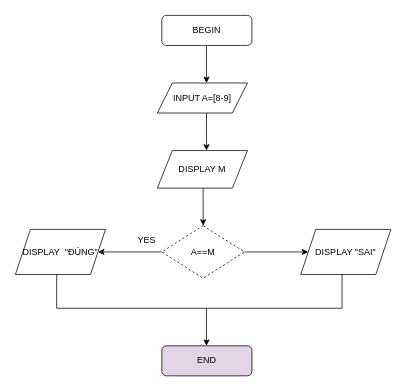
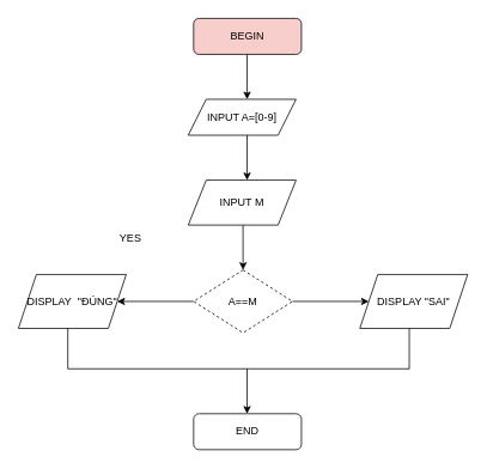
  <mxCell id="0" />
  <mxCell id="1" parent="0" />
- <mxCell id="2" value="BEGIN" style="rounded=1;whiteSpace=wrap;html=1;" vertex="1" parent="1"><mxGeometry x="215" y="20" width="120" height="40" as="geometry" /></mxCell>
+ <mxCell id="2" value="BEGIN" style="rounded=1;whiteSpace=wrap;html=1;fillColor=#f8cecc;" vertex="1" parent="1"><mxGeometry x="215" y="20" width="120" height="40" as="geometry" /></mxCell>
  <mxCell id="3" value="" style="endArrow=classic;html=1;" edge="1" parent="1"><mxGeometry width="50" height="50" relative="1" as="geometry"><mxPoint x="274.5" y="60" as="sourcePoint" /><mxPoint x="274.5" y="110" as="targetPoint" /></mxGeometry></mxCell>
- <mxCell id="4" value="INPUT A=[8-9]" style="shape=parallelogram;perimeter=parallelogramPerimeter;whiteSpace=wrap;html=1;fixedSize=1;" vertex="1" parent="1"><mxGeometry x="209" y="110" width="120" height="40" as="geometry" /></mxCell>
+ <mxCell id="4" value="INPUT A=[0-9]" style="shape=parallelogram;perimeter=parallelogramPerimeter;whiteSpace=wrap;html=1;fixedSize=1;" vertex="1" parent="1"><mxGeometry x="209" y="110" width="120" height="40" as="geometry" /></mxCell>
  <mxCell id="5" value="" style="endArrow=classic;html=1;" edge="1" parent="1"><mxGeometry width="50" height="50" relative="1" as="geometry"><mxPoint x="274.5" y="150" as="sourcePoint" /><mxPoint x="274.5" y="200" as="targetPoint" /></mxGeometry></mxCell>
  <mxCell id="6" value="" style="edgeStyle=orthogonalEdgeStyle;rounded=0;orthogonalLoop=1;jettySize=auto;html=1;" edge="1" parent="1" source="7" target="10"><mxGeometry relative="1" as="geometry"><Array as="points"><mxPoint x="270" y="260" /><mxPoint x="270" y="260" /></Array></mxGeometry></mxCell>
- <mxCell id="7" value="DISPLAY M" style="shape=parallelogram;perimeter=parallelogramPerimeter;whiteSpace=wrap;html=1;fixedSize=1;" vertex="1" parent="1"><mxGeometry x="209" y="200" width="120" height="50" as="geometry" /></mxCell>
+ <mxCell id="7" value="INPUT M" style="shape=parallelogram;perimeter=parallelogramPerimeter;whiteSpace=wrap;html=1;fixedSize=1;" vertex="1" parent="1"><mxGeometry x="209" y="200" width="120" height="50" as="geometry" /></mxCell>
  <mxCell id="8" value="" style="edgeStyle=orthogonalEdgeStyle;rounded=0;orthogonalLoop=1;jettySize=auto;html=1;" edge="1" parent="1" source="10" target="11"><mxGeometry relative="1" as="geometry" /></mxCell>
  <mxCell id="9" value="" style="edgeStyle=orthogonalEdgeStyle;rounded=0;orthogonalLoop=1;jettySize=auto;html=1;" edge="1" parent="1" source="10" target="13"><mxGeometry relative="1" as="geometry" /></mxCell>
  <mxCell id="10" value="A==M" style="rhombus;whiteSpace=wrap;html=1;dashed=1;" vertex="1" parent="1"><mxGeometry x="215" y="300" width="110" height="70" as="geometry" /></mxCell>
  <mxCell id="11" value="DISPLAY&amp;nbsp; &quot;ĐÚNG&quot;" style="shape=parallelogram;perimeter=parallelogramPerimeter;whiteSpace=wrap;html=1;fixedSize=1;" vertex="1" parent="1"><mxGeometry x="20" y="305" width="120" height="60" as="geometry" /></mxCell>
- <mxCell id="12" value="YES" style="text;html=1;strokeColor=none;fillColor=none;align=center;verticalAlign=middle;whiteSpace=wrap;rounded=0;" vertex="1" parent="1"><mxGeometry x="175" y="310" width="40" height="20" as="geometry" /></mxCell>
+ <mxCell id="12" value="YES" style="text;html=1;strokeColor=none;fillColor=none;align=center;verticalAlign=middle;whiteSpace=wrap;rounded=0;" vertex="1" parent="1"><mxGeometry x="125" y="255" width="40" height="20" as="geometry" /></mxCell>
  <mxCell id="13" value="DISPLAY &quot;SAI&quot;" style="shape=parallelogram;perimeter=parallelogramPerimeter;whiteSpace=wrap;html=1;fixedSize=1;" vertex="1" parent="1"><mxGeometry x="400" y="305" width="120" height="60" as="geometry" /></mxCell>
  <mxCell id="14" value="" style="endArrow=none;html=1;" edge="1" parent="1"><mxGeometry width="50" height="50" relative="1" as="geometry"><mxPoint x="75" y="410" as="sourcePoint" /><mxPoint x="75" y="365" as="targetPoint" /></mxGeometry></mxCell>
  <mxCell id="15" value="" style="endArrow=none;html=1;" edge="1" parent="1"><mxGeometry width="50" height="50" relative="1" as="geometry"><mxPoint x="455" y="410" as="sourcePoint" /><mxPoint x="455" y="365" as="targetPoint" /><Array as="points" /></mxGeometry></mxCell>
  <mxCell id="16" value="" style="endArrow=none;html=1;" edge="1" parent="1"><mxGeometry width="50" height="50" relative="1" as="geometry"><mxPoint x="75" y="410" as="sourcePoint" /><mxPoint x="455" y="410" as="targetPoint" /></mxGeometry></mxCell>
  <mxCell id="17" value="" style="endArrow=classic;html=1;" edge="1" parent="1"><mxGeometry width="50" height="50" relative="1" as="geometry"><mxPoint x="274.5" y="410" as="sourcePoint" /><mxPoint x="274.5" y="460" as="targetPoint" /></mxGeometry></mxCell>
- <mxCell id="18" value="END" style="rounded=1;whiteSpace=wrap;html=1;fillColor=#e1d5e7;" vertex="1" parent="1"><mxGeometry x="215" y="460" width="120" height="40" as="geometry" /></mxCell>
+ <mxCell id="18" value="END" style="rounded=1;whiteSpace=wrap;html=1;" vertex="1" parent="1"><mxGeometry x="215" y="460" width="120" height="40" as="geometry" /></mxCell>
